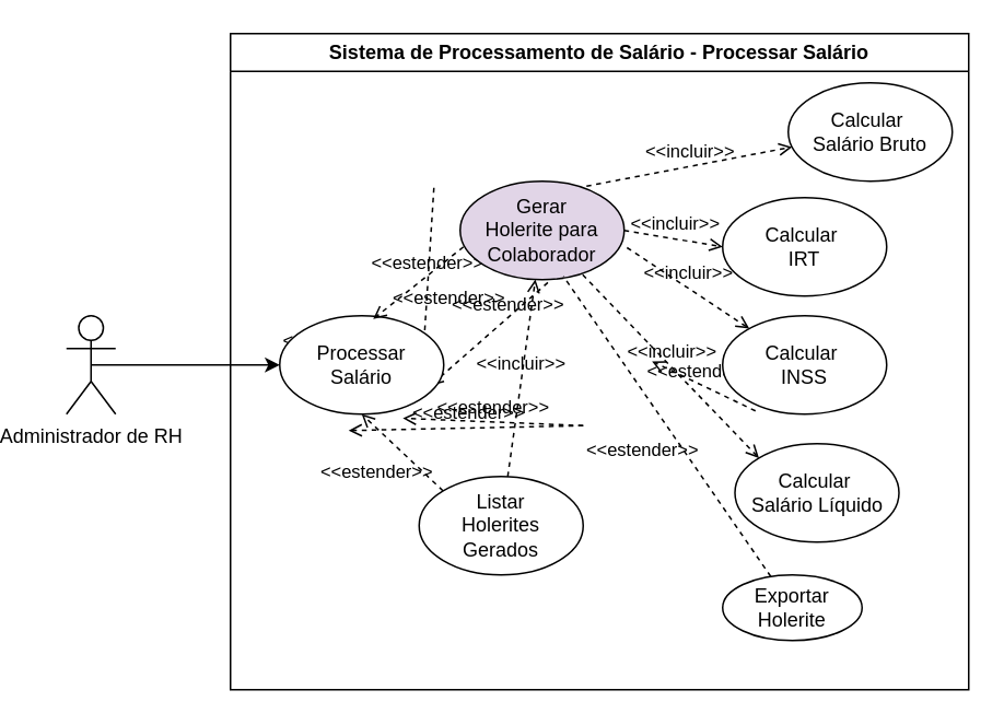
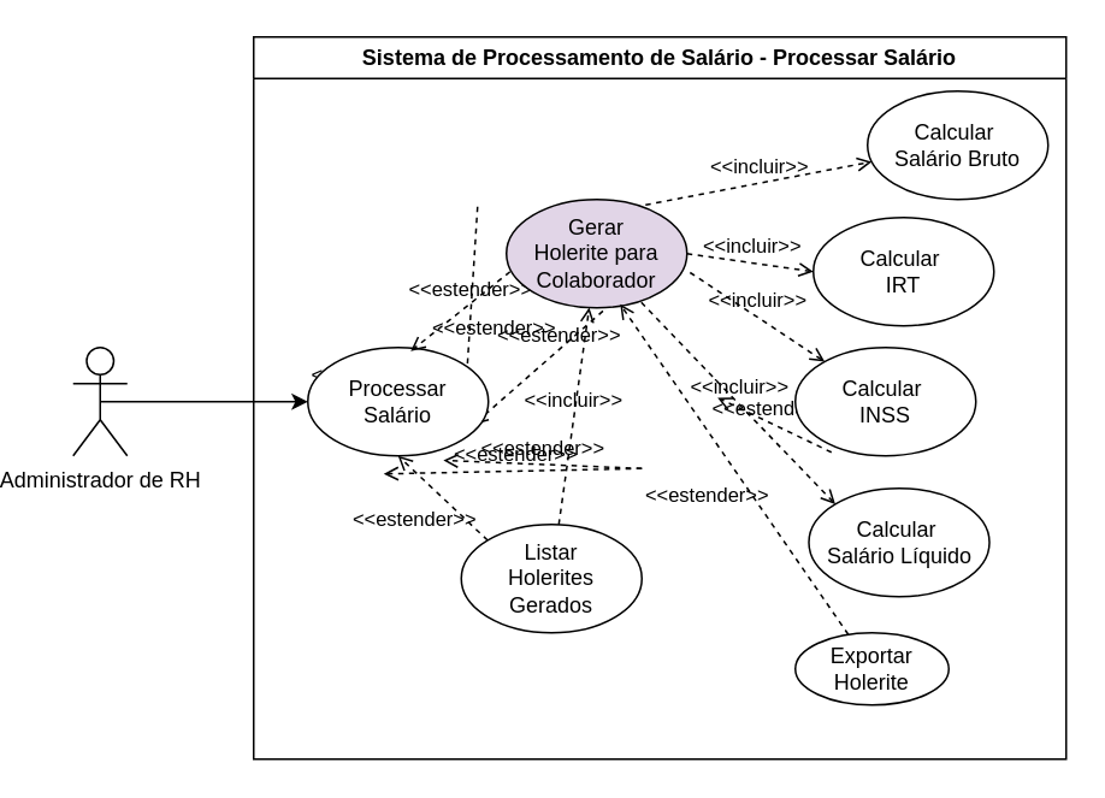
  <mxCell id="0" />
  <mxCell id="1" parent="0" />
  <mxCell id="2" style="edgeStyle=orthogonalEdgeStyle;rounded=0;orthogonalLoop=1;jettySize=auto;html=1;exitX=0.5;exitY=0.5;exitDx=0;exitDy=0;exitPerimeter=0;" edge="1" parent="1" source="3" target="22"><mxGeometry relative="1" as="geometry"><mxPoint x="142" y="222" as="targetPoint" /></mxGeometry></mxCell>
  <mxCell id="3" value="Administrador de RH" style="shape=umlActor;verticalLabelPosition=bottom;verticalAlign=top;html=1;outlineConnect=0;" vertex="1" parent="1"><mxGeometry x="20" y="192" width="30" height="60" as="geometry" /></mxCell>
  <mxCell id="4" value="Sistema de Processamento de Salário - Processar Salário" style="swimlane;whiteSpace=wrap;html=1;" vertex="1" parent="1"><mxGeometry x="120" y="20" width="450" height="400" as="geometry" /></mxCell>
  <mxCell id="5" value="&amp;lt;&amp;lt;estender&amp;gt;&amp;gt;" style="html=1;verticalAlign=bottom;labelBackgroundColor=none;endArrow=open;endFill=0;dashed=1;rounded=0;exitX=0.29;exitY=0.9;exitDx=0;exitDy=0;exitPerimeter=0;" edge="1" parent="4"><mxGeometry width="160" relative="1" as="geometry"><mxPoint x="60" y="210" as="sourcePoint" /><mxPoint x="71.746" y="182.0" as="targetPoint" /></mxGeometry></mxCell>
  <mxCell id="6" value="&amp;lt;&amp;lt;estender&amp;gt;&amp;gt;" style="html=1;verticalAlign=bottom;labelBackgroundColor=none;endArrow=open;endFill=0;dashed=1;rounded=0;entryX=0.95;entryY=0.35;entryDx=0;entryDy=0;entryPerimeter=0;" edge="1" parent="4"><mxGeometry width="160" relative="1" as="geometry"><mxPoint x="124" y="94" as="sourcePoint" /><mxPoint x="117" y="203" as="targetPoint" /></mxGeometry></mxCell>
  <mxCell id="7" value="&amp;lt;&amp;lt;estender&amp;gt;&amp;gt;" style="html=1;verticalAlign=bottom;labelBackgroundColor=none;endArrow=open;endFill=0;dashed=1;rounded=0;" edge="1" parent="4"><mxGeometry width="160" relative="1" as="geometry"><mxPoint x="216" y="132" as="sourcePoint" /><mxPoint x="121.798" y="214.692" as="targetPoint" /></mxGeometry></mxCell>
  <mxCell id="8" value="&amp;lt;&amp;lt;estender&amp;gt;&amp;gt;" style="html=1;verticalAlign=bottom;labelBackgroundColor=none;endArrow=open;endFill=0;dashed=1;rounded=0;entryX=0.5;entryY=1;entryDx=0;entryDy=0;" edge="1" parent="4"><mxGeometry x="-0.016" width="160" relative="1" as="geometry"><mxPoint x="215" y="239" as="sourcePoint" /><mxPoint x="72" y="242" as="targetPoint" /><mxPoint as="offset" /></mxGeometry></mxCell>
  <mxCell id="9" value="&amp;lt;&amp;lt;estender&amp;gt;&amp;gt;" style="html=1;verticalAlign=bottom;labelBackgroundColor=none;endArrow=open;endFill=0;dashed=1;rounded=0;exitX=0.3;exitY=0;exitDx=0;exitDy=0;exitPerimeter=0;" edge="1" parent="4"><mxGeometry width="160" relative="1" as="geometry"><mxPoint x="215" y="239" as="sourcePoint" /><mxPoint x="105.081" y="234.495" as="targetPoint" /></mxGeometry></mxCell>
  <mxCell id="10" value="&amp;lt;&amp;lt;estender&amp;gt;&amp;gt;" style="html=1;verticalAlign=bottom;labelBackgroundColor=none;endArrow=open;endFill=0;dashed=1;rounded=0;exitX=0;exitY=1;exitDx=0;exitDy=0;" edge="1" parent="4"><mxGeometry width="160" relative="1" as="geometry"><mxPoint x="320" y="230" as="sourcePoint" /><mxPoint x="256.931" y="199.776" as="targetPoint" /></mxGeometry></mxCell>
  <mxCell id="11" value="Gerar&lt;br&gt;&lt;div&gt;Holerite para&lt;/div&gt;&lt;div&gt;Colaborador&lt;/div&gt;" style="ellipse;whiteSpace=wrap;html=1;fillColor=#e1d5e7;" vertex="1" parent="4"><mxGeometry x="140" y="90" width="100" height="60" as="geometry" /></mxCell>
  <mxCell id="12" value="Listar&lt;div&gt;Holerites&lt;/div&gt;&lt;div&gt;Gerados&lt;/div&gt;" style="ellipse;whiteSpace=wrap;html=1;" vertex="1" parent="4"><mxGeometry x="115" y="270" width="100" height="60" as="geometry" /></mxCell>
  <mxCell id="13" value="Calcular&amp;nbsp;&lt;div&gt;Salário Bruto&lt;/div&gt;" style="ellipse;whiteSpace=wrap;html=1;" vertex="1" parent="4"><mxGeometry x="340" y="30" width="100" height="60" as="geometry" /></mxCell>
- <mxCell id="14" value="Calcular&amp;nbsp;&lt;div&gt;IRT&lt;/div&gt;" style="ellipse;whiteSpace=wrap;html=1;" vertex="1" parent="4"><mxGeometry x="300" y="100" width="100" height="60" as="geometry" /></mxCell>
+ <mxCell id="14" value="Calcular&amp;nbsp;&lt;div&gt;IRT&lt;/div&gt;" style="ellipse;whiteSpace=wrap;html=1;" vertex="1" parent="4"><mxGeometry x="310" y="100" width="100" height="60" as="geometry" /></mxCell>
  <mxCell id="15" value="Calcular&amp;nbsp;&lt;div&gt;INSS&lt;/div&gt;" style="ellipse;whiteSpace=wrap;html=1;" vertex="1" parent="4"><mxGeometry x="300" y="172" width="100" height="60" as="geometry" /></mxCell>
  <mxCell id="16" value="Calcular&amp;nbsp;&lt;div&gt;Salário Líquido&lt;/div&gt;" style="ellipse;whiteSpace=wrap;html=1;" vertex="1" parent="4"><mxGeometry x="307.5" y="250" width="100" height="60" as="geometry" /></mxCell>
  <mxCell id="17" value="&amp;lt;&amp;lt;incluir&amp;gt;&amp;gt;" style="html=1;verticalAlign=bottom;labelBackgroundColor=none;endArrow=open;endFill=0;dashed=1;rounded=0;exitX=0.77;exitY=0.05;exitDx=0;exitDy=0;exitPerimeter=0;" edge="1" parent="4" source="11" target="13"><mxGeometry x="0.006" width="160" relative="1" as="geometry"><mxPoint y="192" as="sourcePoint" /><mxPoint x="160" y="192" as="targetPoint" /><mxPoint as="offset" /></mxGeometry></mxCell>
  <mxCell id="18" value="&amp;lt;&amp;lt;incluir&amp;gt;&amp;gt;" style="html=1;verticalAlign=bottom;labelBackgroundColor=none;endArrow=open;endFill=0;dashed=1;rounded=0;exitX=1.017;exitY=0.675;exitDx=0;exitDy=0;exitPerimeter=0;" edge="1" parent="4" source="11" target="15"><mxGeometry x="0.006" width="160" relative="1" as="geometry"><mxPoint x="206" y="226" as="sourcePoint" /><mxPoint x="290" y="194" as="targetPoint" /><mxPoint as="offset" /></mxGeometry></mxCell>
  <mxCell id="19" value="&amp;lt;&amp;lt;incluir&amp;gt;&amp;gt;" style="html=1;verticalAlign=bottom;labelBackgroundColor=none;endArrow=open;endFill=0;dashed=1;rounded=0;exitX=0.747;exitY=0.951;exitDx=0;exitDy=0;entryX=0;entryY=0;entryDx=0;entryDy=0;exitPerimeter=0;" edge="1" parent="4" source="11" target="16"><mxGeometry width="160" relative="1" as="geometry"><mxPoint x="210" y="242" as="sourcePoint" /><mxPoint x="280" y="247" as="targetPoint" /></mxGeometry></mxCell>
  <mxCell id="20" value="Exportar&lt;div&gt;Holerite&lt;/div&gt;" style="ellipse;whiteSpace=wrap;html=1;" vertex="1" parent="4"><mxGeometry x="300" y="330" width="85" height="40" as="geometry" /></mxCell>
- <mxCell id="21" value="&amp;lt;&amp;lt;estender&amp;gt;&amp;gt;" style="html=1;verticalAlign=bottom;labelBackgroundColor=none;endArrow=none;endFill=0;dashed=1;rounded=0;entryX=0.63;entryY=0.967;entryDx=0;entryDy=0;entryPerimeter=0;" edge="1" parent="4" source="20" target="11"><mxGeometry x="-0.102" y="26" width="160" relative="1" as="geometry"><mxPoint x="306" y="-97" as="sourcePoint" /><mxPoint x="210" y="-28" as="targetPoint" /><mxPoint as="offset" /></mxGeometry></mxCell>
+ <mxCell id="21" value="&amp;lt;&amp;lt;estender&amp;gt;&amp;gt;" style="html=1;verticalAlign=bottom;labelBackgroundColor=none;endArrow=open;endFill=0;dashed=1;rounded=0;entryX=0.63;entryY=0.967;entryDx=0;entryDy=0;entryPerimeter=0;" edge="1" parent="4" source="20" target="11"><mxGeometry x="-0.102" y="26" width="160" relative="1" as="geometry"><mxPoint x="306" y="-97" as="sourcePoint" /><mxPoint x="210" y="-28" as="targetPoint" /><mxPoint as="offset" /></mxGeometry></mxCell>
  <mxCell id="22" value="Processar&lt;div&gt;Salário&lt;/div&gt;" style="ellipse;whiteSpace=wrap;html=1;" vertex="1" parent="4"><mxGeometry x="30" y="172" width="100" height="60" as="geometry" /></mxCell>
  <mxCell id="23" value="&amp;lt;&amp;lt;incluir&amp;gt;&amp;gt;" style="html=1;verticalAlign=bottom;labelBackgroundColor=none;endArrow=open;endFill=0;dashed=1;rounded=0;" edge="1" parent="4" source="12" target="11"><mxGeometry width="160" relative="1" as="geometry"><mxPoint x="227" y="212" as="sourcePoint" /><mxPoint x="236" y="170" as="targetPoint" /></mxGeometry></mxCell>
  <mxCell id="24" value="&amp;lt;&amp;lt;estender&amp;gt;&amp;gt;" style="html=1;verticalAlign=bottom;labelBackgroundColor=none;endArrow=open;endFill=0;dashed=1;rounded=0;entryX=0.57;entryY=0.033;entryDx=0;entryDy=0;exitX=0.02;exitY=0.667;exitDx=0;exitDy=0;entryPerimeter=0;exitPerimeter=0;" edge="1" parent="4" source="11" target="22"><mxGeometry x="-0.102" y="26" width="160" relative="1" as="geometry"><mxPoint x="100" y="200" as="sourcePoint" /><mxPoint x="198" y="185" as="targetPoint" /><mxPoint as="offset" /></mxGeometry></mxCell>
  <mxCell id="25" value="&amp;lt;&amp;lt;estender&amp;gt;&amp;gt;" style="html=1;verticalAlign=bottom;labelBackgroundColor=none;endArrow=open;endFill=0;dashed=1;rounded=0;entryX=0.5;entryY=1;entryDx=0;entryDy=0;exitX=0;exitY=0;exitDx=0;exitDy=0;" edge="1" parent="4" source="12" target="22"><mxGeometry x="-0.102" y="26" width="160" relative="1" as="geometry"><mxPoint x="175" y="210" as="sourcePoint" /><mxPoint x="95" y="199" as="targetPoint" /><mxPoint as="offset" /></mxGeometry></mxCell>
  <mxCell id="26" value="&amp;lt;&amp;lt;incluir&amp;gt;&amp;gt;" style="html=1;verticalAlign=bottom;labelBackgroundColor=none;endArrow=open;endFill=0;dashed=1;rounded=0;exitX=1;exitY=0.5;exitDx=0;exitDy=0;entryX=0;entryY=0.5;entryDx=0;entryDy=0;" edge="1" parent="4" source="11" target="14"><mxGeometry x="0.006" width="160" relative="1" as="geometry"><mxPoint x="270" y="132" as="sourcePoint" /><mxPoint x="357" y="110" as="targetPoint" /><mxPoint as="offset" /></mxGeometry></mxCell>
